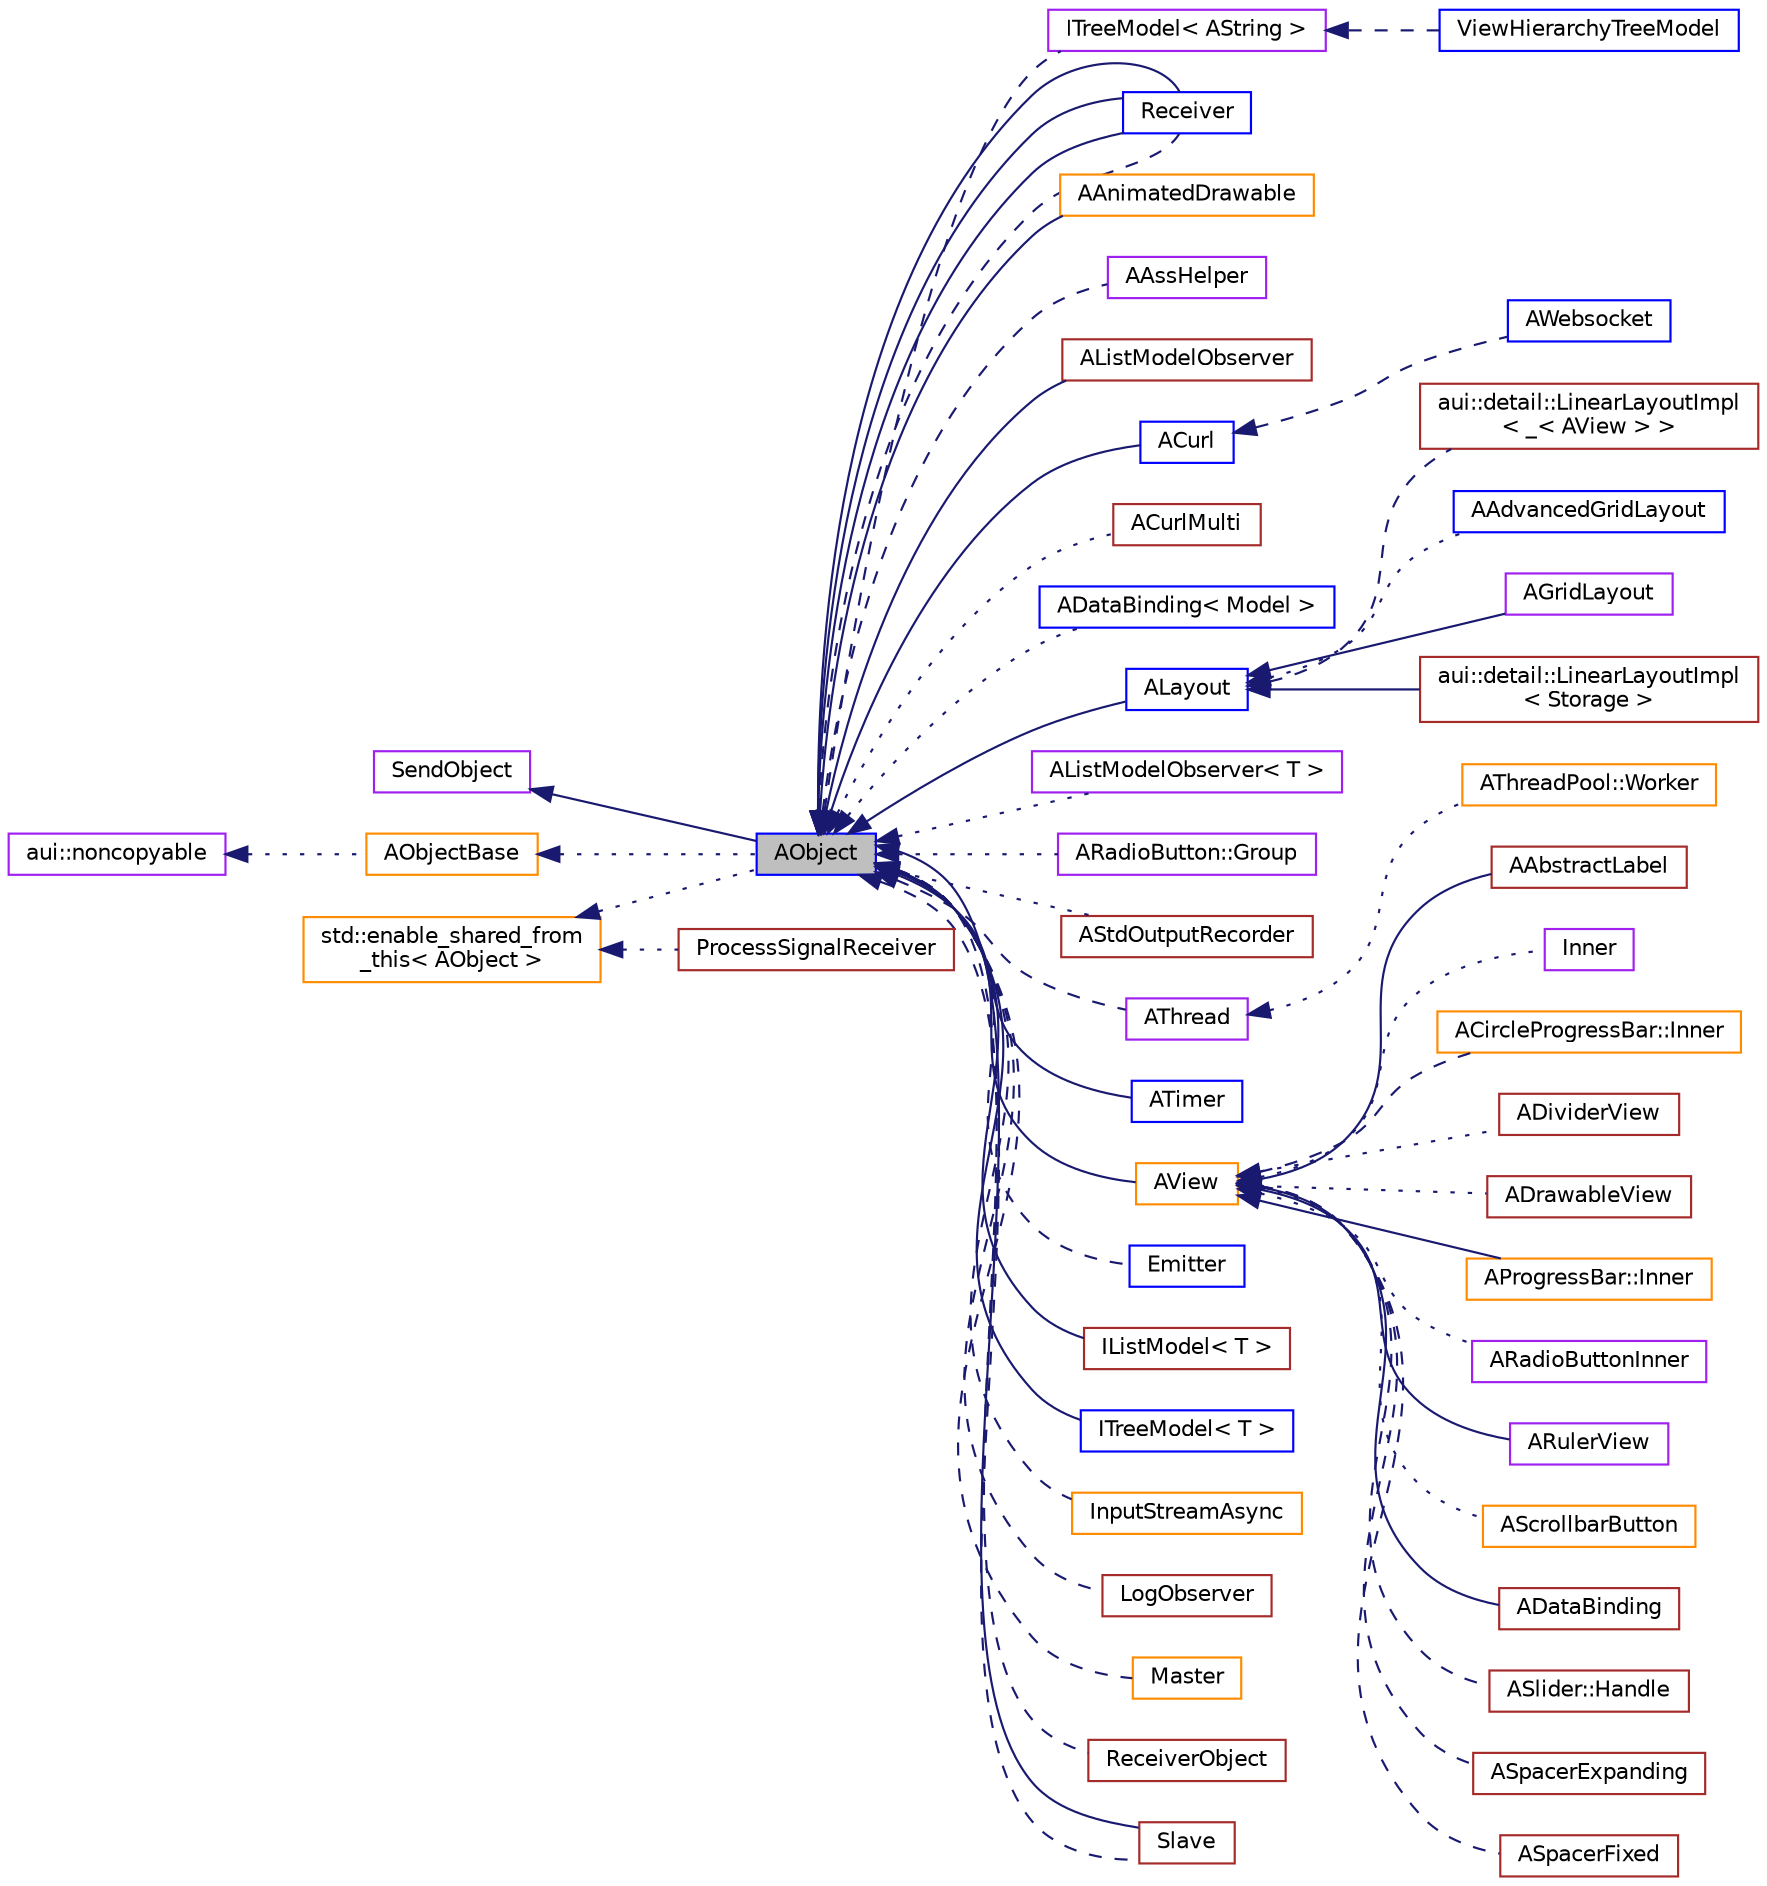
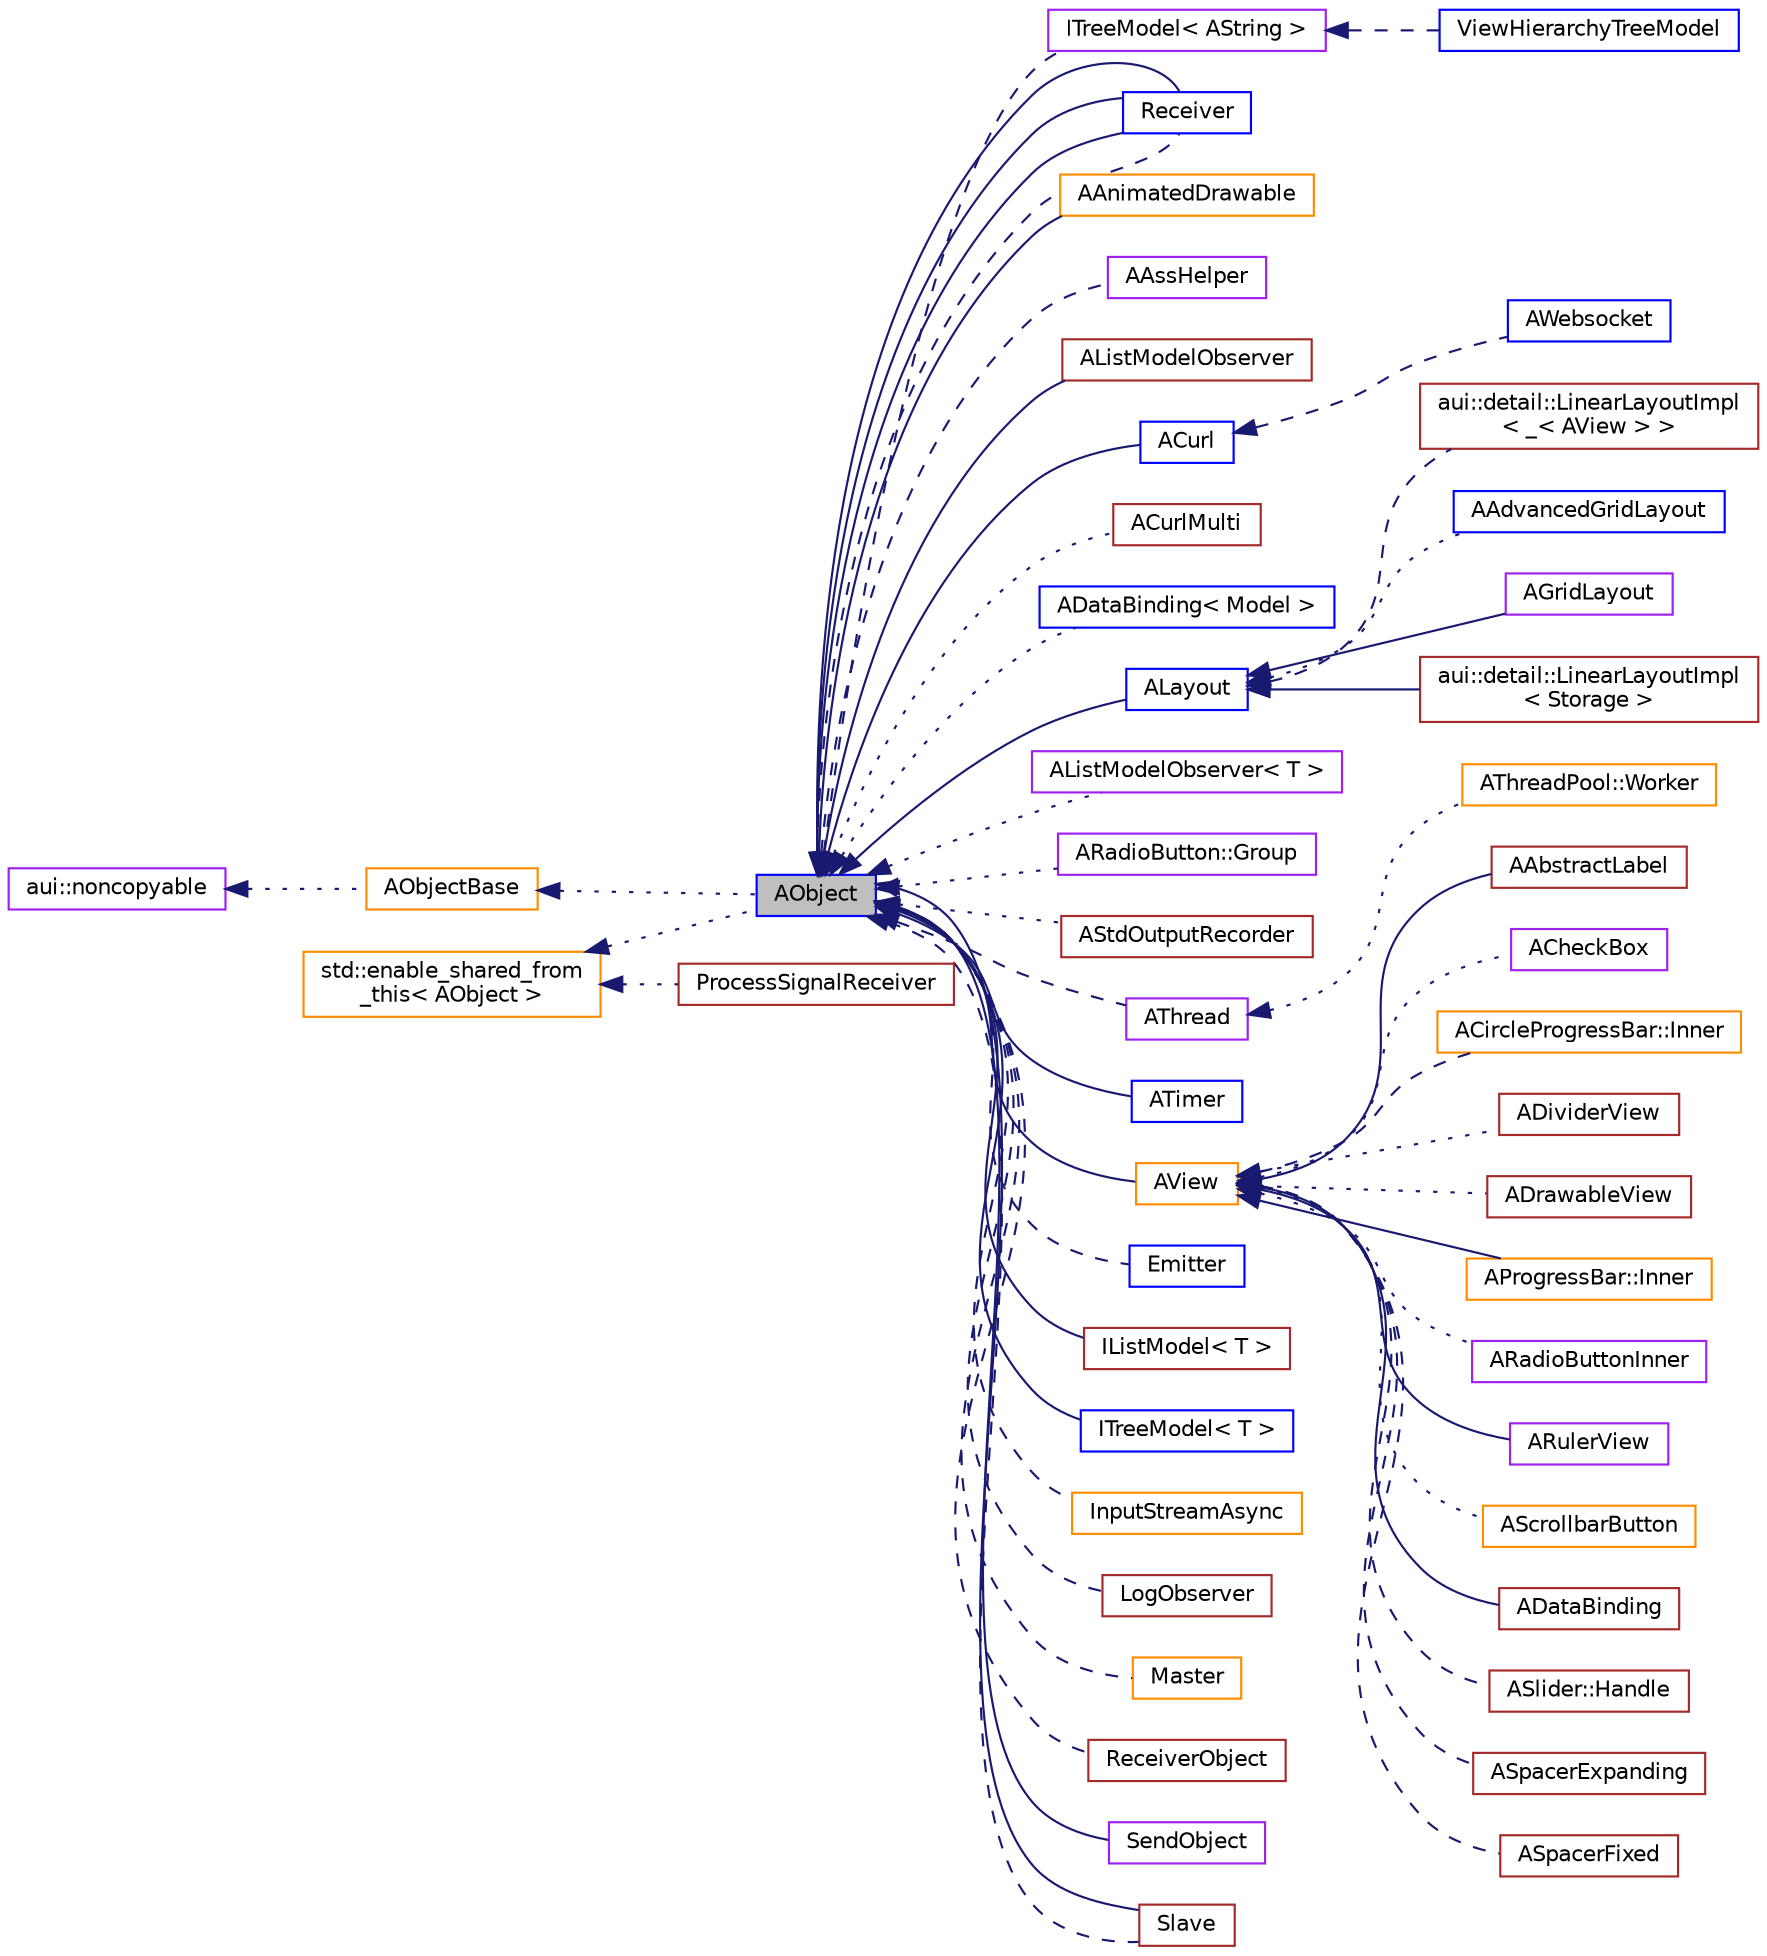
  digraph {
    rankdir=LR
    node [color=brown fillcolor=white fontname=Helvetica fontsize=10 shape=record style=filled]
    edge [color=midnightblue dir=back fontname=Helvetica fontsize=10 labelfontname=Helvetica labelfontsize=10 style=solid]
    n1 [color=blue fillcolor=grey75 fontcolor=black height=0.2 label=AObject width=0.4]
    n2 [color=purple height=0.2 label="ITreeModel\< AString \>" width=0.4]
    n3 [color=blue height=0.2 label=Receiver width=0.4]
    n4 [color=darkorange height=0.2 label=AAnimatedDrawable width=0.4]
    n5 [color=purple height=0.2 label=AAssHelper width=0.4]
    n6 [height=0.2 label=AListModelObserver width=0.4]
    n7 [color=blue height=0.2 label=ACurl width=0.4]
    n8 [height=0.2 label=ACurlMulti width=0.4]
    n9 [color=blue height=0.2 label="ADataBinding\< Model \>" width=0.4]
    n10 [color=blue height=0.2 label=ALayout width=0.4]
    n11 [color=purple height=0.2 label="AListModelObserver\< T \>" width=0.4]
    n12 [color=purple height=0.2 label="ARadioButton::Group" width=0.4]
    n13 [height=0.2 label=AStdOutputRecorder width=0.4]
    n14 [color=purple height=0.2 label=AThread width=0.4]
    n15 [color=blue height=0.2 label=ATimer width=0.4]
    n16 [color=darkorange height=0.2 label=AView width=0.4]
    n17 [color=blue height=0.2 label=Emitter width=0.4]
    n18 [height=0.2 label="IListModel\< T \>" width=0.4]
    n19 [color=blue height=0.2 label="ITreeModel\< T \>" width=0.4]
    n20 [color=darkorange height=0.2 label=InputStreamAsync width=0.4]
    n21 [height=0.2 label=LogObserver width=0.4]
    n22 [color=darkorange height=0.2 label=Master width=0.4]
    n23 [height=0.2 label=ReceiverObject width=0.4]
    n24 [color=purple height=0.2 label=SendObject width=0.4]
    n25 [height=0.2 label=Slave width=0.4]
    n26 [color=blue height=0.2 label=ViewHierarchyTreeModel width=0.4]
    n27 [color=blue height=0.2 label=AWebsocket width=0.4]
    n28 [height=0.2 label="aui::detail::LinearLayoutImpl\l\< _\< AView \> \>" width=0.4]
    n29 [color=blue height=0.2 label=AAdvancedGridLayout width=0.4]
    n30 [color=purple height=0.2 label=AGridLayout width=0.4]
    n31 [height=0.2 label="aui::detail::LinearLayoutImpl\l\< Storage \>" width=0.4]
    n32 [color=darkorange height=0.2 label="AThreadPool::Worker" width=0.4]
    n33 [height=0.2 label=AAbstractLabel width=0.4]
-   n34 [color=purple height=0.2 label=Inner width=0.4]
+   n34 [color=purple height=0.2 label=ACheckBox width=0.4]
    n35 [color=darkorange height=0.2 label="ACircleProgressBar::Inner" width=0.4]
    n36 [height=0.2 label=ADividerView width=0.4]
    n37 [height=0.2 label=ADrawableView width=0.4]
    n38 [color=darkorange height=0.2 label="AProgressBar::Inner" width=0.4]
    n39 [color=purple height=0.2 label=ARadioButtonInner width=0.4]
    n40 [color=purple height=0.2 label=ARulerView width=0.4]
    n41 [color=darkorange height=0.2 label=AScrollbarButton width=0.4]
    n42 [height=0.2 label=ADataBinding width=0.4]
    n43 [height=0.2 label="ASlider::Handle" width=0.4]
    n44 [height=0.2 label=ASpacerExpanding width=0.4]
    n45 [height=0.2 label=ASpacerFixed width=0.4]
    n46 [height=0.2 label=ProcessSignalReceiver width=0.4]
    n47 [color=darkorange height=0.2 label=AObjectBase width=0.4]
    n48 [color=purple height=0.2 label="aui::noncopyable" width=0.4]
    n49 [color=darkorange height=0.2 label="std::enable_shared_from\l_this\< AObject \>" width=0.4]
    n1 -> n2 [style=dashed]
    n1 -> n3 [style=dashed]
    n1 -> n3
    n1 -> n3
    n1 -> n3
    n1 -> n4
    n1 -> n5 [style=dashed]
    n1 -> n6
    n1 -> n7
    n1 -> n8 [style=dotted]
    n1 -> n9 [style=dotted]
    n1 -> n10
    n1 -> n11 [style=dotted]
    n1 -> n12 [style=dotted]
    n1 -> n13 [style=dotted]
    n1 -> n14 [style=dashed]
    n1 -> n15
    n1 -> n16
    n1 -> n17 [style=dashed]
    n1 -> n18
    n1 -> n19
    n1 -> n20 [style=dashed]
    n1 -> n21 [style=dashed]
    n1 -> n22 [style=dashed]
    n1 -> n23 [style=dashed]
-   n24 -> n1
+   n1 -> n24
    n1 -> n25 [style=dashed]
    n1 -> n25
    n2 -> n26 [style=dashed]
    n7 -> n27 [style=dashed]
    n10 -> n28 [style=dashed]
    n10 -> n29 [style=dotted]
    n10 -> n30
    n10 -> n31
    n14 -> n32 [style=dotted]
    n16 -> n33
    n16 -> n34 [style=dotted]
    n16 -> n35 [style=dashed]
    n16 -> n36 [style=dotted]
    n16 -> n37 [style=dotted]
    n16 -> n38
    n16 -> n39 [style=dotted]
    n16 -> n40
    n16 -> n41 [style=dotted]
    n16 -> n42
    n16 -> n43 [style=dashed]
    n16 -> n44 [style=dashed]
    n16 -> n45 [style=dashed]
    n47 -> n1 [style=dotted]
    n48 -> n47 [style=dotted]
    n49 -> n1 [style=dotted]
    n49 -> n46 [style=dotted]
  }
